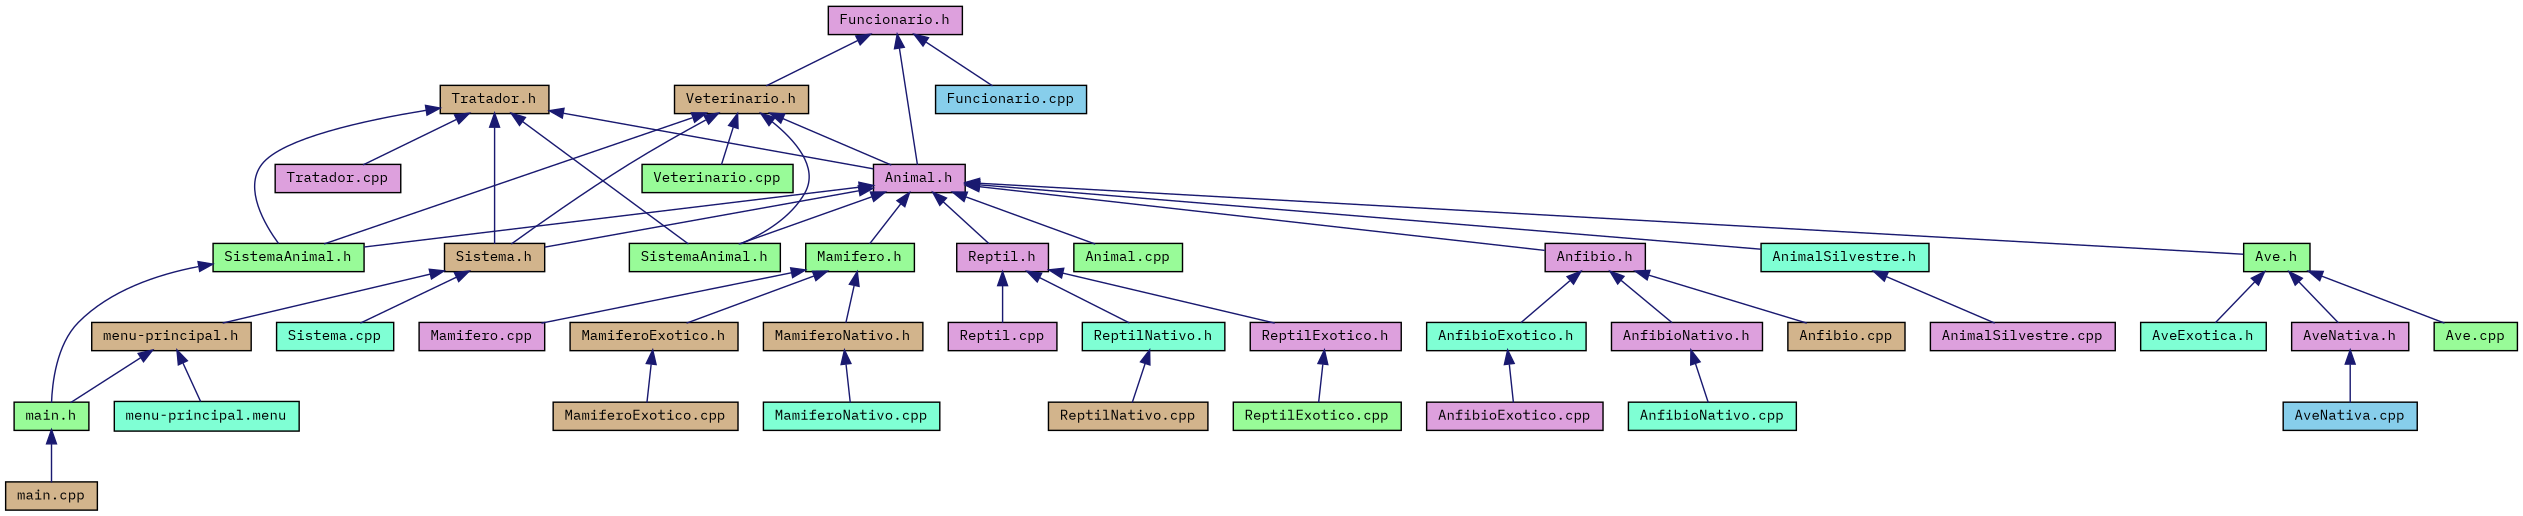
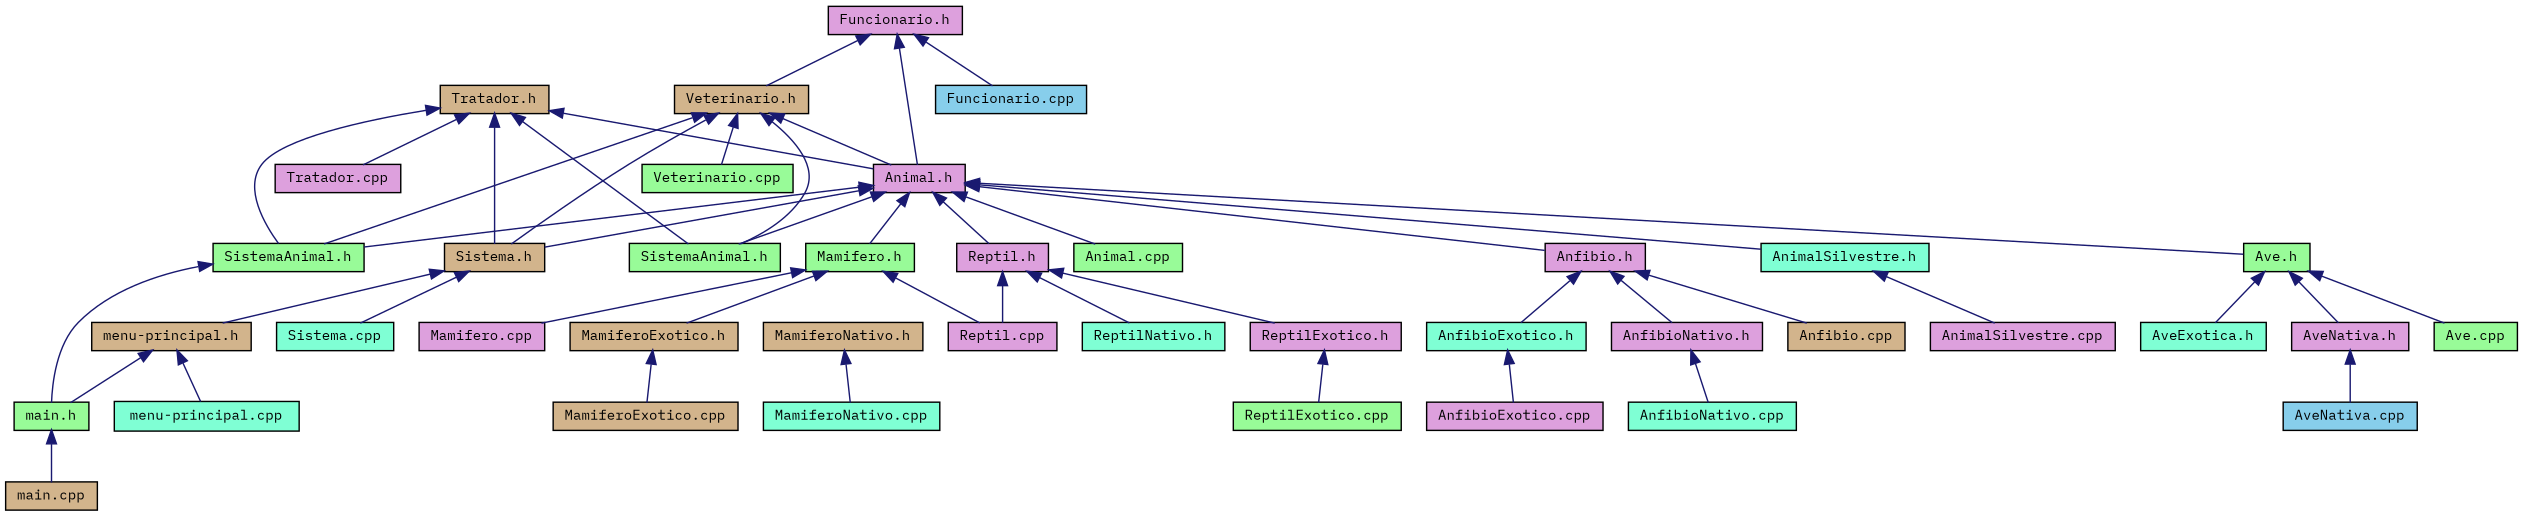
  digraph {
    fontname="IBM Plex Mono"
    node [color=black fillcolor=plum fontname="IBM Plex Mono" fontsize=10 shape=record style=filled]
    edge [color=midnightblue dir=back fontname="IBM Plex Mono" fontsize=10 labelfontname=Helvetica labelfontsize=10 style=solid]
    n1 [fontcolor=black height=0.2 label="Funcionario.h" width=0.4]
    n2 [fillcolor=tan height=0.2 label="Veterinario.h" width=0.4]
    n3 [fillcolor=skyblue height=0.2 label="Funcionario.cpp" width=0.4]
    n4 [height=0.2 label="Animal.h" width=0.4]
    n5 [fillcolor=tan height=0.2 label="Sistema.h" width=0.4]
    n6 [fillcolor=palegreen height=0.2 label="SistemaAnimal.h" width=0.4]
    n7 [fillcolor=palegreen height=0.2 label="SistemaAnimal.h" width=0.4]
    n8 [fillcolor=palegreen height=0.2 label="Veterinario.cpp" width=0.4]
    n9 [fillcolor=tan height=0.2 label="Tratador.h" width=0.4]
    n10 [height=0.2 label="Tratador.cpp" width=0.4]
    n11 [height=0.2 label="Anfibio.h" width=0.4]
    n12 [fillcolor=aquamarine height=0.2 label="AnimalSilvestre.h" width=0.4]
    n13 [fillcolor=palegreen height=0.2 label="Ave.h" width=0.4]
    n14 [fillcolor=palegreen height=0.2 label="Mamifero.h" width=0.4]
    n15 [height=0.2 label="Reptil.h" width=0.4]
    n16 [fillcolor=palegreen height=0.2 label="Animal.cpp" width=0.4]
    n17 [fillcolor=tan height=0.2 label="menu-principal.h" width=0.4]
    n18 [fillcolor=aquamarine height=0.2 label="Sistema.cpp" width=0.4]
    n19 [fillcolor=palegreen height=0.2 label="main.h" width=0.4]
    n20 [fillcolor=aquamarine height=0.2 label="AnfibioExotico.h" width=0.4]
    n21 [height=0.2 label="AnfibioNativo.h" width=0.4]
    n22 [fillcolor=tan height=0.2 label="Anfibio.cpp" width=0.4]
    n23 [height=0.2 label="AnimalSilvestre.cpp" width=0.4]
    n24 [fillcolor=aquamarine height=0.2 label="AveExotica.h" width=0.4]
    n25 [height=0.2 label="AveNativa.h" width=0.4]
    n26 [fillcolor=palegreen height=0.2 label="Ave.cpp" width=0.4]
    n27 [fillcolor=tan height=0.2 label="MamiferoExotico.h" width=0.4]
    n28 [fillcolor=tan height=0.2 label="MamiferoNativo.h" width=0.4]
    n29 [height=0.2 label="Mamifero.cpp" width=0.4]
    n30 [height=0.2 label="ReptilExotico.h" width=0.4]
    n31 [fillcolor=aquamarine height=0.2 label="ReptilNativo.h" width=0.4]
    n32 [height=0.2 label="Reptil.cpp" width=0.4]
    n33 [height=0.2 label="AnfibioExotico.cpp" width=0.4]
    n34 [fillcolor=aquamarine height=0.2 label="AnfibioNativo.cpp" width=0.4]
    n35 [fillcolor=skyblue height=0.2 label="AveNativa.cpp" width=0.4]
    n36 [fillcolor=tan height=0.2 label="MamiferoExotico.cpp" width=0.4]
    n37 [fillcolor=aquamarine height=0.2 label="MamiferoNativo.cpp" width=0.4]
    n38 [fillcolor=palegreen height=0.2 label="ReptilExotico.cpp" width=0.4]
-   n39 [fillcolor=tan height=0.2 label="ReptilNativo.cpp" width=0.4]
-   n40 [fillcolor=aquamarine height=0.2 label="menu-principal.menu" width=0.4]
+   n40 [fillcolor=aquamarine height=0.2 label="menu-principal.cpp" width=0.4]
    n41 [fillcolor=tan height=0.2 label="main.cpp" width=0.4]
    n1 -> n2
    n1 -> n3
    n1 -> n4
    n2 -> n4
    n2 -> n5
    n2 -> n6
    n2 -> n7
    n2 -> n8
    n4 -> n5
    n4 -> n6
    n4 -> n7
    n4 -> n11
    n4 -> n12
    n4 -> n13
    n4 -> n14
    n4 -> n15
    n4 -> n16
    n5 -> n17
    n5 -> n18
    n6 -> n19
    n9 -> n4
    n9 -> n5
    n9 -> n6
    n9 -> n7
    n9 -> n10
    n11 -> n20
    n11 -> n21
    n11 -> n22
    n12 -> n23
    n13 -> n24
    n13 -> n25
    n13 -> n26
    n14 -> n27
-   n14 -> n28
+   n14 -> n32
    n14 -> n29
    n15 -> n30
    n15 -> n31
    n15 -> n32
    n17 -> n19
    n17 -> n40
    n19 -> n41
    n20 -> n33
    n21 -> n34
    n25 -> n35
    n27 -> n36
    n28 -> n37
    n30 -> n38
-   n31 -> n39
  }
